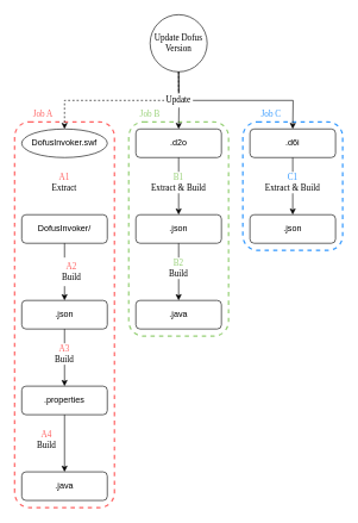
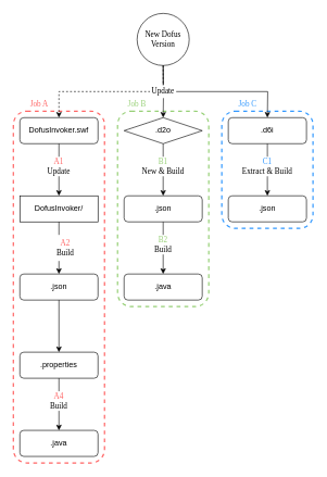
  <mxCell id="0" />
  <mxCell id="1" parent="0" />
  <mxCell id="2" value="" style="rounded=1;whiteSpace=wrap;html=1;fontFamily=Georgia;fillColor=none;dashed=1;strokeWidth=2;strokeColor=#FF6666;connectable=0;" parent="1" vertex="1"><mxGeometry x="20" y="170" width="140" height="540" as="geometry" /></mxCell>
  <mxCell id="3" value="" style="rounded=1;whiteSpace=wrap;html=1;fontFamily=Georgia;fillColor=none;dashed=1;strokeWidth=2;strokeColor=#3399FF;connectable=0;" parent="1" vertex="1"><mxGeometry x="340" y="170" width="140" height="180" as="geometry" /></mxCell>
  <mxCell id="4" value="" style="rounded=1;whiteSpace=wrap;html=1;fontFamily=Georgia;fillColor=none;dashed=1;strokeWidth=2;strokeColor=#97D077;connectable=0;" parent="1" vertex="1"><mxGeometry x="180" y="170" width="140" height="300" as="geometry" /></mxCell>
- <mxCell id="5" value="Update Dofus Version" style="ellipse;whiteSpace=wrap;html=1;aspect=fixed;fontFamily=Georgia;" parent="1" vertex="1"><mxGeometry x="210" width="80" height="80" as="geometry" y="20" /></mxCell>
- <mxCell id="6" value=".d2o" style="rounded=1;whiteSpace=wrap;html=1;fontFamily=Helvetica;" parent="1" vertex="1"><mxGeometry x="190" y="180" width="120" height="40" as="geometry" /></mxCell>
+ <mxCell id="5" value="New Dofus Version" style="ellipse;whiteSpace=wrap;html=1;aspect=fixed;fontFamily=Georgia;" parent="1" vertex="1"><mxGeometry x="210" width="80" height="80" as="geometry" y="20" /></mxCell>
+ <mxCell id="6" value=".d2o" style="rhombus;whiteSpace=wrap;html=1;fontFamily=Helvetica;" parent="1" vertex="1"><mxGeometry x="190" y="180" width="120" height="40" as="geometry" /></mxCell>
  <mxCell id="7" value=".d6i" style="rounded=1;whiteSpace=wrap;html=1;fontFamily=Helvetica;" parent="1" vertex="1"><mxGeometry x="350" y="180" width="120" height="40" as="geometry" /></mxCell>
- <mxCell id="8" value="DofusInvoker.swf" style="ellipse;whiteSpace=wrap;html=1;fontFamily=Helvetica;" parent="1" vertex="1"><mxGeometry x="30" y="180" width="120" height="40" as="geometry" /></mxCell>
- <mxCell id="9" value="DofusInvoker/" style="rounded=1;whiteSpace=wrap;html=1;fontFamily=Helvetica;" parent="1" vertex="1"><mxGeometry x="30" y="300" width="120" height="40" as="geometry" /></mxCell>
+ <mxCell id="8" value="DofusInvoker.swf" style="rounded=1;whiteSpace=wrap;html=1;fontFamily=Helvetica;" parent="1" vertex="1"><mxGeometry x="30" y="180" width="120" height="40" as="geometry" /></mxCell>
+ <mxCell id="9" value="DofusInvoker/" style="whiteSpace=wrap;html=1;fontFamily=Helvetica;rounded=0;" parent="1" vertex="1"><mxGeometry x="30" y="300" width="120" height="40" as="geometry" /></mxCell>
  <mxCell id="10" value=".json" style="rounded=1;whiteSpace=wrap;html=1;fontFamily=Helvetica;" parent="1" vertex="1"><mxGeometry x="190" y="300" width="120" height="40" as="geometry" /></mxCell>
  <mxCell id="11" value=".json" style="rounded=1;whiteSpace=wrap;html=1;fontFamily=Helvetica;" parent="1" vertex="1"><mxGeometry x="350" y="300" width="120" height="40" as="geometry" /></mxCell>
  <mxCell id="12" value=".java" style="rounded=1;whiteSpace=wrap;html=1;fontFamily=Helvetica;" parent="1" vertex="1"><mxGeometry x="190" y="420" width="120" height="40" as="geometry" /></mxCell>
  <mxCell id="13" value=".json" style="rounded=1;whiteSpace=wrap;html=1;fontFamily=Helvetica;" parent="1" vertex="1"><mxGeometry x="30" y="420" width="120" height="40" as="geometry" /></mxCell>
  <mxCell id="14" value=".properties" style="rounded=1;whiteSpace=wrap;html=1;fontFamily=Helvetica;" parent="1" vertex="1"><mxGeometry x="30" y="540" width="120" height="40" as="geometry" /></mxCell>
+ <mxCell id="15" style="edgeStyle=orthogonalEdgeStyle;rounded=0;orthogonalLoop=1;jettySize=auto;html=1;exitX=0.5;exitY=1;exitDx=0;exitDy=0;entryX=0.5;entryY=0;entryDx=0;entryDy=0;fontFamily=Georgia;" parent="1" source="8" target="9" edge="1"><mxGeometry relative="1" as="geometry" /></mxCell>
  <mxCell id="16" style="edgeStyle=orthogonalEdgeStyle;rounded=0;orthogonalLoop=1;jettySize=auto;html=1;exitX=0.5;exitY=1;exitDx=0;exitDy=0;entryX=0.5;entryY=0;entryDx=0;entryDy=0;fontFamily=Georgia;" parent="1" source="9" target="13" edge="1"><mxGeometry relative="1" as="geometry"><mxPoint x="100" y="230" as="sourcePoint" /><mxPoint x="100" y="310" as="targetPoint" /></mxGeometry></mxCell>
  <mxCell id="17" style="edgeStyle=orthogonalEdgeStyle;rounded=0;orthogonalLoop=1;jettySize=auto;html=1;exitX=0.5;exitY=1;exitDx=0;exitDy=0;entryX=0.5;entryY=0;entryDx=0;entryDy=0;fontFamily=Georgia;" parent="1" source="13" target="14" edge="1"><mxGeometry relative="1" as="geometry"><mxPoint x="100" y="350" as="sourcePoint" /><mxPoint x="100" y="430" as="targetPoint" /></mxGeometry></mxCell>
  <mxCell id="18" style="edgeStyle=orthogonalEdgeStyle;rounded=0;orthogonalLoop=1;jettySize=auto;html=1;entryX=0.5;entryY=0;entryDx=0;entryDy=0;fontFamily=Georgia;exitX=0.5;exitY=1;exitDx=0;exitDy=0;" parent="1" source="10" target="12" edge="1"><mxGeometry relative="1" as="geometry"><mxPoint x="100" y="470" as="sourcePoint" /><mxPoint x="100" y="550" as="targetPoint" /></mxGeometry></mxCell>
  <mxCell id="19" style="edgeStyle=orthogonalEdgeStyle;rounded=0;orthogonalLoop=1;jettySize=auto;html=1;fontFamily=Georgia;exitX=0.5;exitY=1;exitDx=0;exitDy=0;" parent="1" source="6" edge="1"><mxGeometry relative="1" as="geometry"><mxPoint x="260" y="350" as="sourcePoint" /><mxPoint x="250" y="300" as="targetPoint" /></mxGeometry></mxCell>
  <mxCell id="20" style="edgeStyle=orthogonalEdgeStyle;rounded=0;orthogonalLoop=1;jettySize=auto;html=1;fontFamily=Georgia;exitX=0.5;exitY=1;exitDx=0;exitDy=0;entryX=0.5;entryY=0;entryDx=0;entryDy=0;" parent="1" source="7" target="11" edge="1"><mxGeometry relative="1" as="geometry"><mxPoint x="260" y="230" as="sourcePoint" /><mxPoint x="260" y="310" as="targetPoint" /></mxGeometry></mxCell>
  <mxCell id="21" style="edgeStyle=orthogonalEdgeStyle;rounded=0;orthogonalLoop=1;jettySize=auto;html=1;exitX=0.5;exitY=1;exitDx=0;exitDy=0;entryX=0.5;entryY=0;entryDx=0;entryDy=0;fontFamily=Georgia;dashed=1;" parent="1" source="5" target="8" edge="1"><mxGeometry relative="1" as="geometry"><mxPoint x="100" y="230" as="sourcePoint" /><mxPoint x="100" y="310" as="targetPoint" /></mxGeometry></mxCell>
  <mxCell id="22" style="edgeStyle=orthogonalEdgeStyle;rounded=0;orthogonalLoop=1;jettySize=auto;html=1;exitX=0.5;exitY=1;exitDx=0;exitDy=0;fontFamily=Georgia;" parent="1" source="5" edge="1"><mxGeometry relative="1" as="geometry"><mxPoint x="260" y="110" as="sourcePoint" /><mxPoint x="410" y="180" as="targetPoint" /></mxGeometry></mxCell>
  <mxCell id="23" style="edgeStyle=orthogonalEdgeStyle;rounded=0;orthogonalLoop=1;jettySize=auto;html=1;fontFamily=Georgia;" parent="1" target="6" edge="1"><mxGeometry relative="1" as="geometry"><mxPoint x="250" y="100" as="sourcePoint" /><mxPoint x="420" y="190" as="targetPoint" /></mxGeometry></mxCell>
- <mxCell id="24" value="&lt;div style=&quot;font-size: 12px&quot;&gt;&lt;font style=&quot;font-size: 12px&quot;&gt;A1&lt;/font&gt;&lt;/div&gt;&lt;div style=&quot;font-size: 12px&quot;&gt;&lt;font style=&quot;font-size: 12px&quot;&gt;&lt;font style=&quot;font-size: 12px&quot; color=&quot;#000000&quot;&gt;Extract&lt;/font&gt;&lt;br&gt;&lt;/font&gt;&lt;/div&gt;" style="text;html=1;strokeColor=none;align=center;verticalAlign=middle;whiteSpace=wrap;rounded=0;dashed=1;fontFamily=Georgia;spacing=0;fontSize=11;fontColor=#FF6666;labelBackgroundColor=none;fillColor=default;" parent="1" vertex="1"><mxGeometry x="70" y="240" width="40" height="30" as="geometry" /></mxCell>
- <mxCell id="25" value="&lt;div&gt;&lt;font color=&quot;#FF6666&quot;&gt;A3&lt;/font&gt;&lt;br&gt;&lt;/div&gt;&lt;div&gt;Build&lt;/div&gt;" style="text;html=1;strokeColor=none;align=center;verticalAlign=middle;whiteSpace=wrap;rounded=0;dashed=1;fontFamily=Georgia;fillColor=#FFFFFF;" parent="1" vertex="1"><mxGeometry x="70" y="480" width="40" height="30" as="geometry" /></mxCell>
+ <mxCell id="24" value="&lt;div style=&quot;font-size: 12px&quot;&gt;&lt;font style=&quot;font-size: 12px&quot;&gt;A1&lt;/font&gt;&lt;/div&gt;&lt;div style=&quot;font-size: 12px&quot;&gt;&lt;font style=&quot;font-size: 12px&quot;&gt;&lt;font style=&quot;font-size: 12px&quot; color=&quot;#000000&quot;&gt;Update&lt;/font&gt;&lt;br&gt;&lt;/font&gt;&lt;/div&gt;" style="text;html=1;strokeColor=none;align=center;verticalAlign=middle;whiteSpace=wrap;rounded=0;dashed=1;fontFamily=Georgia;spacing=0;fontSize=11;fontColor=#FF6666;labelBackgroundColor=none;fillColor=default;" parent="1" vertex="1"><mxGeometry x="70" y="240" width="40" height="30" as="geometry" /></mxCell>
  <mxCell id="26" value="&lt;div&gt;&lt;font color=&quot;#FF6666&quot;&gt;A2&lt;/font&gt;&lt;br&gt;&lt;/div&gt;&lt;div&gt;Build&lt;/div&gt;" style="text;html=1;strokeColor=none;align=center;verticalAlign=middle;whiteSpace=wrap;rounded=0;dashed=1;fontFamily=Georgia;fillColor=#FFFFFF;" parent="1" vertex="1"><mxGeometry x="70" y="360" width="60" height="40" as="geometry" /></mxCell>
  <mxCell id="27" value="&lt;div&gt;&lt;font color=&quot;#97D077&quot;&gt;B2&lt;/font&gt;&lt;br&gt;&lt;/div&gt;&lt;div&gt;Build&lt;/div&gt;" style="text;html=1;strokeColor=none;align=center;verticalAlign=middle;whiteSpace=wrap;rounded=0;dashed=1;fontFamily=Georgia;fillColor=#FFFFFF;" parent="1" vertex="1"><mxGeometry x="230" y="360" width="40" height="30" as="geometry" /></mxCell>
- <mxCell id="28" value="&lt;div&gt;&lt;font color=&quot;#97D077&quot;&gt;B1&lt;/font&gt;&lt;br&gt;&lt;/div&gt;&lt;div&gt;Extract &amp;amp; Build&lt;/div&gt;" style="text;html=1;strokeColor=none;align=center;verticalAlign=middle;whiteSpace=wrap;rounded=0;dashed=1;fontFamily=Georgia;fillColor=#FFFFFF;" parent="1" vertex="1"><mxGeometry x="190" y="240" width="120" height="30" as="geometry" /></mxCell>
+ <mxCell id="28" value="&lt;div&gt;&lt;font color=&quot;#97D077&quot;&gt;B1&lt;/font&gt;&lt;br&gt;&lt;/div&gt;&lt;div&gt;New &amp;amp; Build&lt;/div&gt;" style="text;html=1;strokeColor=none;align=center;verticalAlign=middle;whiteSpace=wrap;rounded=0;dashed=1;fontFamily=Georgia;fillColor=#FFFFFF;" parent="1" vertex="1"><mxGeometry x="190" y="240" width="120" height="30" as="geometry" /></mxCell>
  <mxCell id="29" value="&lt;div&gt;&lt;font color=&quot;#3399FF&quot;&gt;C1&lt;/font&gt;&lt;br&gt;&lt;/div&gt;&lt;div&gt;Extract &amp;amp; Build&lt;/div&gt;" style="text;html=1;strokeColor=none;align=center;verticalAlign=middle;whiteSpace=wrap;rounded=0;dashed=1;fontFamily=Georgia;fillColor=#FFFFFF;" parent="1" vertex="1"><mxGeometry x="350" y="240" width="120" height="30" as="geometry" /></mxCell>
  <mxCell id="30" value="Update" style="text;html=1;strokeColor=none;align=center;verticalAlign=middle;whiteSpace=wrap;rounded=0;dashed=1;fontFamily=Georgia;fillColor=#FFFFFF;" parent="1" vertex="1"><mxGeometry x="230" y="130" width="40" height="20" as="geometry" /></mxCell>
  <mxCell id="31" value="Job A" style="text;html=1;strokeColor=none;align=center;verticalAlign=middle;whiteSpace=wrap;rounded=0;dashed=1;fontFamily=Georgia;fontColor=#FF6666;" parent="1" vertex="1"><mxGeometry x="40" y="150" width="40" height="20" as="geometry" /></mxCell>
  <mxCell id="32" value="Job B" style="text;html=1;strokeColor=none;align=center;verticalAlign=middle;whiteSpace=wrap;rounded=0;dashed=1;fontFamily=Georgia;fontColor=#97D077;" parent="1" vertex="1"><mxGeometry x="190" y="150" width="40" height="20" as="geometry" /></mxCell>
  <mxCell id="33" value="&lt;font color=&quot;#3399FF&quot;&gt;Job C&lt;br&gt;&lt;/font&gt;" style="text;html=1;strokeColor=none;align=center;verticalAlign=middle;whiteSpace=wrap;rounded=0;dashed=1;fontFamily=Georgia;fontColor=#FF6666;" parent="1" vertex="1"><mxGeometry x="360" y="150" width="40" height="20" as="geometry" /></mxCell>
  <mxCell id="34" value=".java" style="rounded=1;whiteSpace=wrap;html=1;fontFamily=Helvetica;" vertex="1" parent="1"><mxGeometry x="30" y="660" width="120" height="40" as="geometry" /></mxCell>
  <mxCell id="35" style="edgeStyle=orthogonalEdgeStyle;rounded=0;orthogonalLoop=1;jettySize=auto;html=1;entryX=0.5;entryY=0;entryDx=0;entryDy=0;fontFamily=Georgia;exitX=0.5;exitY=1;exitDx=0;exitDy=0;" edge="1" parent="1" target="34" source="14"><mxGeometry relative="1" as="geometry"><mxPoint x="110" y="600" as="sourcePoint" /><mxPoint x="100" y="550" as="targetPoint" /></mxGeometry></mxCell>
- <mxCell id="36" value="&lt;div&gt;&lt;font color=&quot;#FF6666&quot;&gt;A4&lt;/font&gt;&lt;br&gt;&lt;/div&gt;&lt;div&gt;Build&lt;/div&gt;" style="text;html=1;strokeColor=none;align=center;verticalAlign=middle;whiteSpace=wrap;rounded=0;dashed=1;fontFamily=Georgia;fillColor=#FFFFFF;" vertex="1" parent="1"><mxGeometry x="45" y="600" width="40" height="30" as="geometry" /></mxCell>
+ <mxCell id="36" value="&lt;div&gt;&lt;font color=&quot;#FF6666&quot;&gt;A4&lt;/font&gt;&lt;br&gt;&lt;/div&gt;&lt;div&gt;Build&lt;/div&gt;" style="text;html=1;strokeColor=none;align=center;verticalAlign=middle;whiteSpace=wrap;rounded=0;dashed=1;fontFamily=Georgia;fillColor=#FFFFFF;" vertex="1" parent="1"><mxGeometry x="70" y="600" width="40" height="30" as="geometry" /></mxCell>
